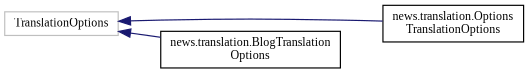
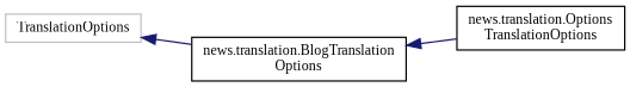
  digraph {
    fontname="Liberation Serif"
    rankdir=LR
    node [color=black fillcolor=white fontname="Liberation Serif" fontsize=10 shape=record style=filled]
    edge [color=midnightblue dir=back fontname="Liberation Serif" fontsize=10 labelfontname=Helvetica labelfontsize=10 style=solid]
    n1 [color=grey75 height=0.2 label=TranslationOptions width=0.4]
    n2 [height=0.2 label="news.translation.Options\lTranslationOptions" width=0.4]
    n3 [height=0.2 label="news.translation.BlogTranslation\lOptions" width=0.4]
-   n1 -> n2
+   n3 -> n2
    n1 -> n3
  }
